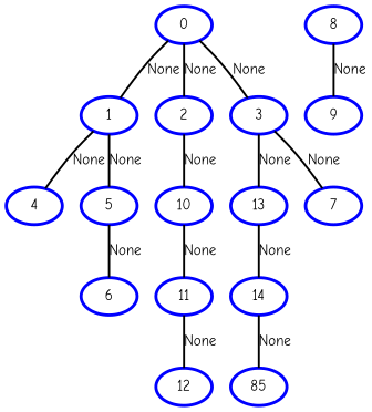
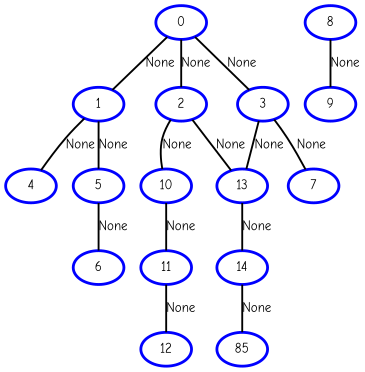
  graph {
    fontname="Comic Neue"
    node [color=blue fontname="Comic Neue" penwidth=3]
    edge [fontname="Comic Neue" penwidth=2]
    n1 [label=0]
    n2 [label=1]
    n3 [label=2]
    n4 [label=3]
    n5 [label=4]
    n6 [label=5]
    n7 [label=10]
    n8 [label=13]
    n9 [label=7]
    n10 [label=6]
    n11 [label=11]
    n12 [label=14]
    n13 [label=8]
    n14 [label=9]
    n15 [label=12]
    n16 [label=85]
    n1 -- n2 [label=None]
    n1 -- n3 [label=None]
    n1 -- n4 [label=None]
    n2 -- n5 [label=None]
    n2 -- n6 [label=None]
    n3 -- n7 [label=None]
+   n3 -- n8 [label=None]
    n4 -- n8 [label=None]
    n4 -- n9 [label=None]
    n6 -- n10 [label=None]
    n7 -- n11 [label=None]
    n8 -- n12 [label=None]
    n11 -- n15 [label=None]
    n12 -- n16 [label=None]
    n13 -- n14 [label=None]
  }
